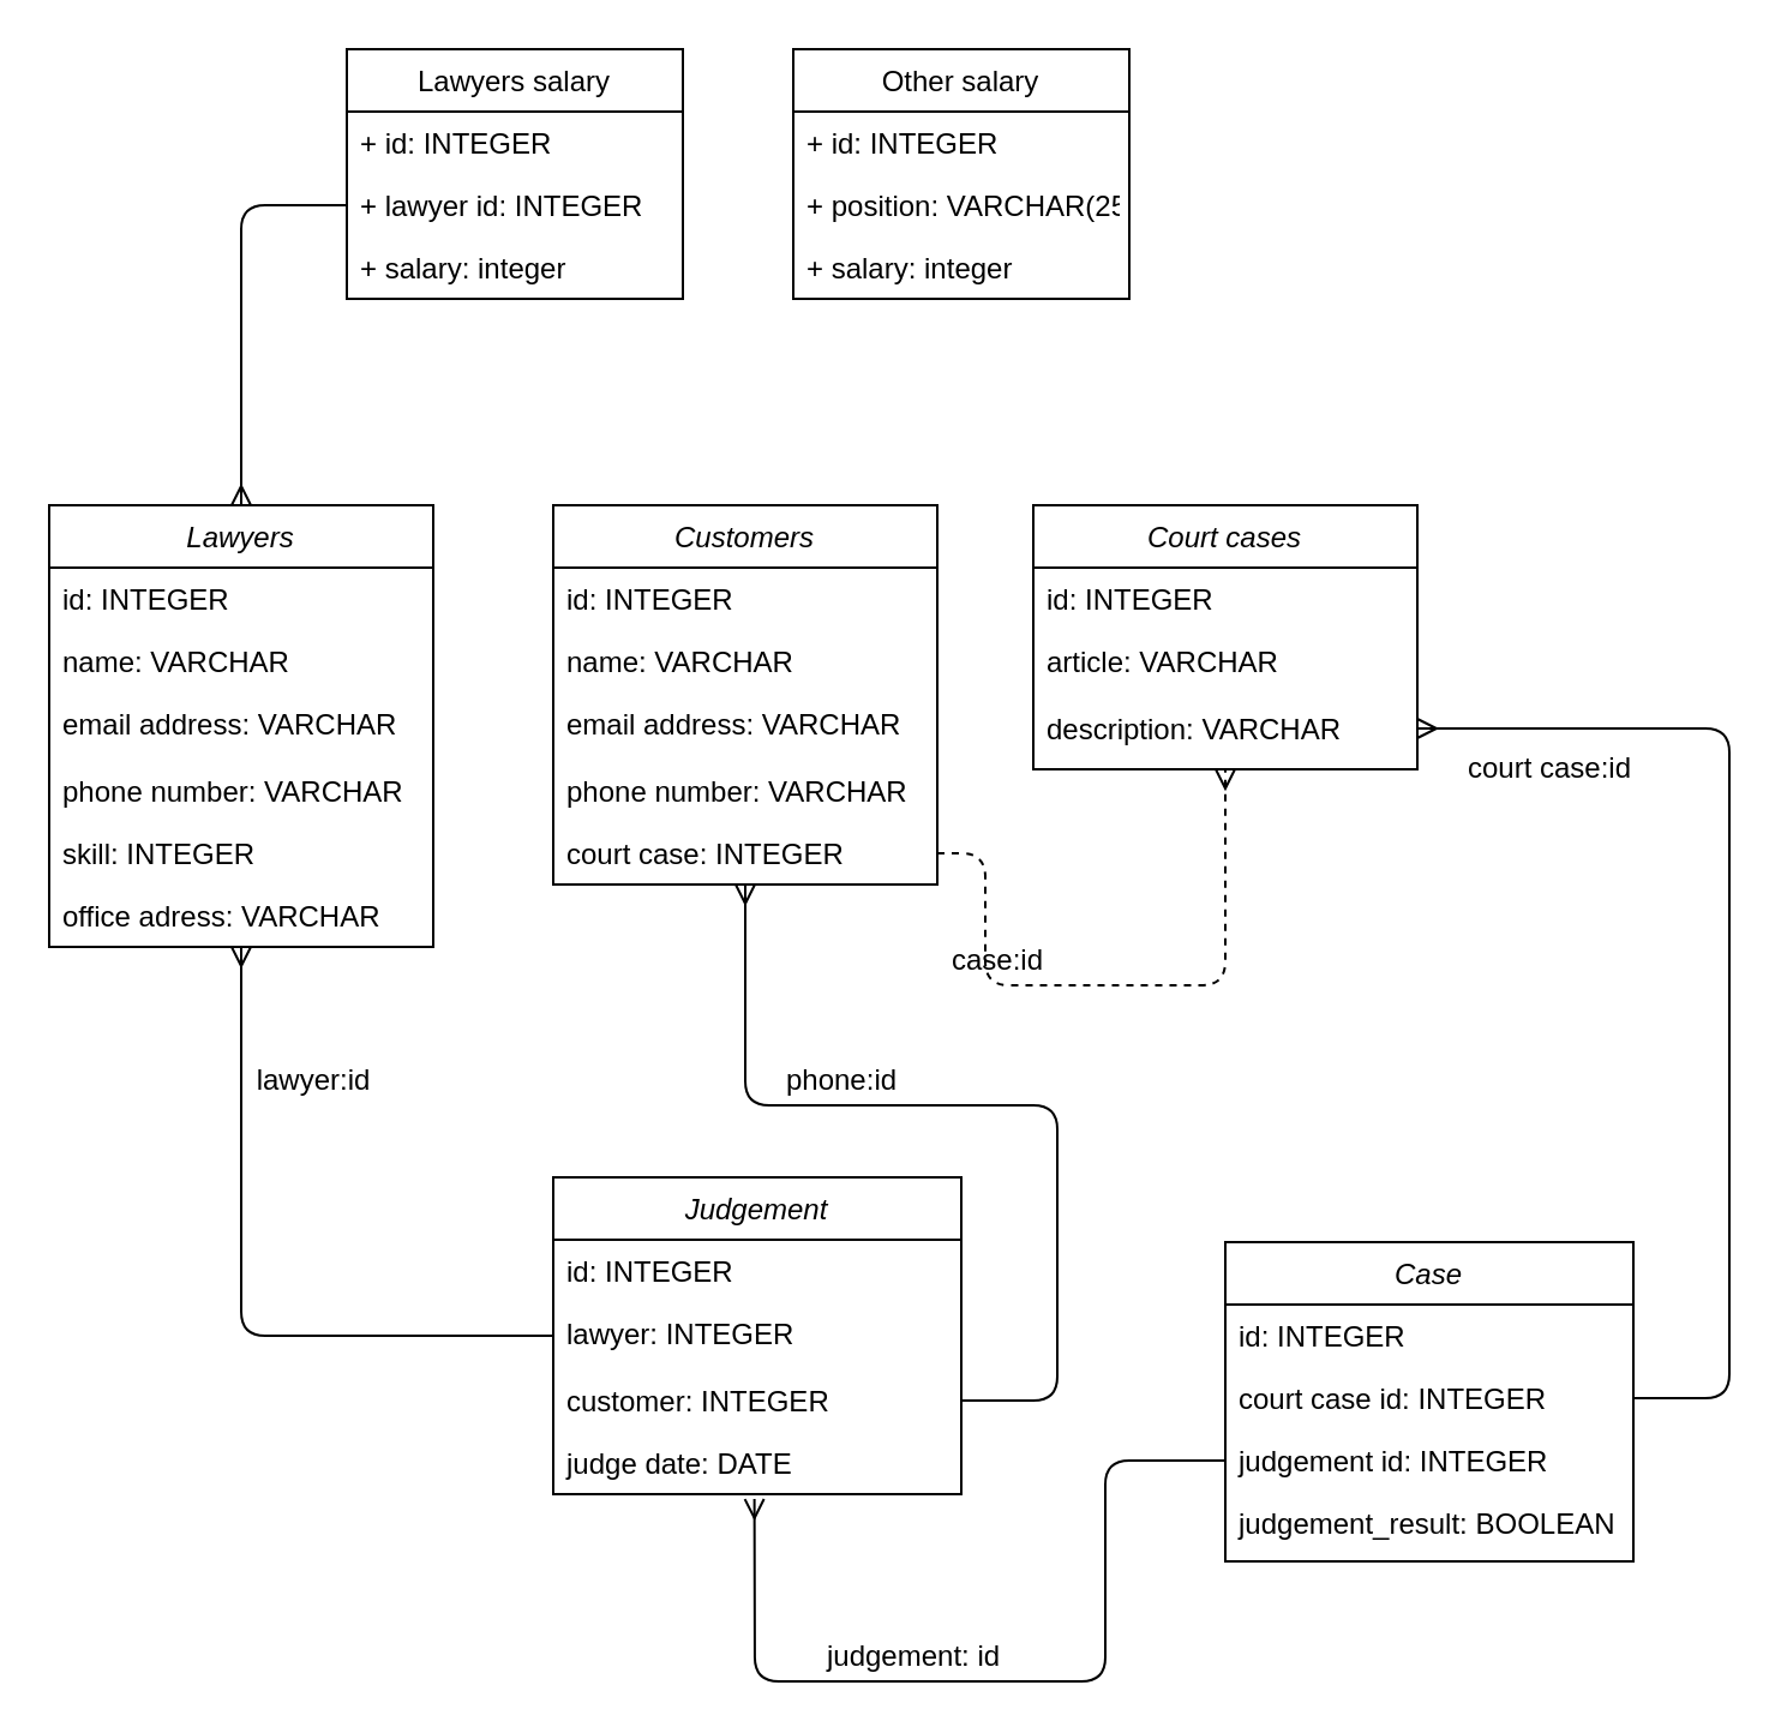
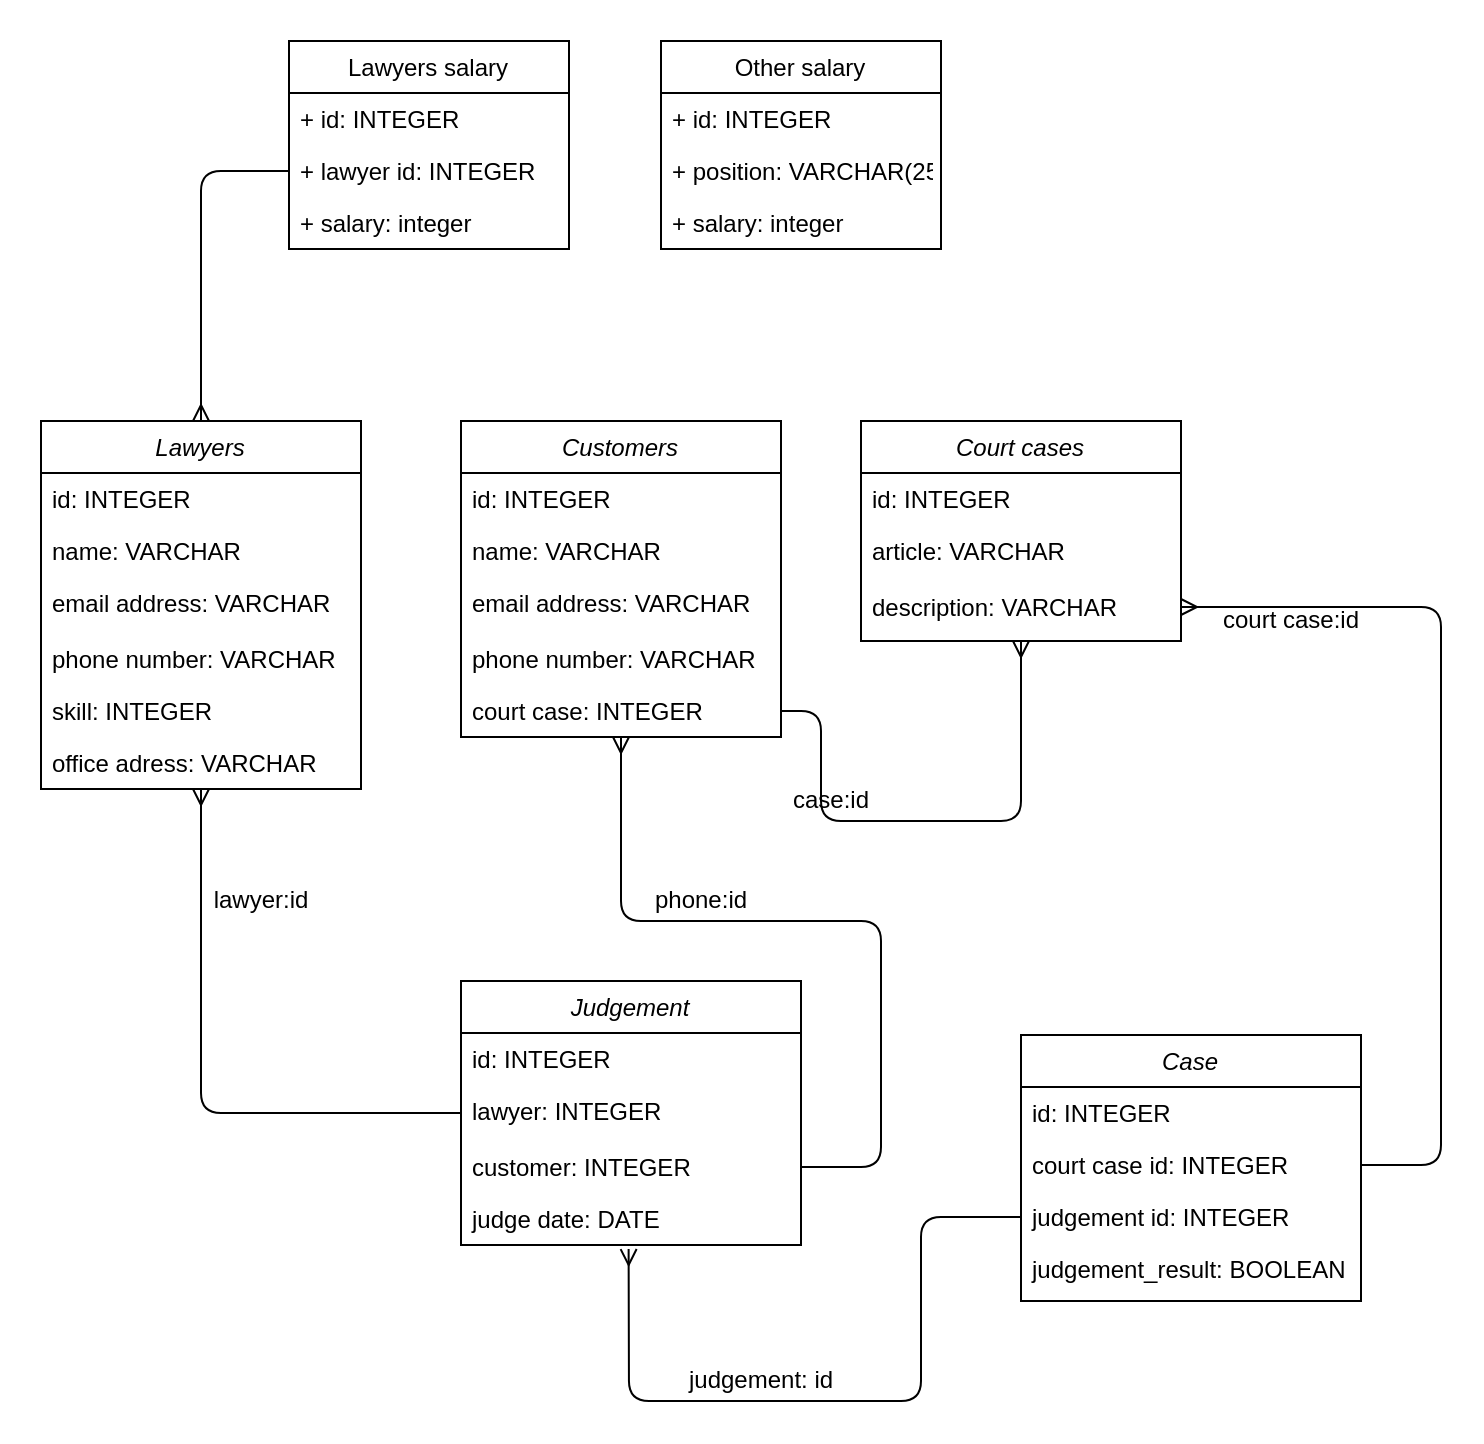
  <mxCell id="0" />
  <mxCell id="1" parent="0" />
  <mxCell id="2" value="Lawyers" style="swimlane;fontStyle=2;align=center;verticalAlign=top;childLayout=stackLayout;horizontal=1;startSize=26;horizontalStack=0;resizeParent=1;resizeLast=0;collapsible=1;marginBottom=0;rounded=0;shadow=0;strokeWidth=1;" parent="1" vertex="1"><mxGeometry x="20" y="210" width="160" height="184" as="geometry"><mxRectangle x="220" y="120" width="160" height="26" as="alternateBounds" /></mxGeometry></mxCell>
  <mxCell id="3" value="id: INTEGER" style="text;align=left;verticalAlign=top;spacingLeft=4;spacingRight=4;overflow=hidden;rotatable=0;points=[[0,0.5],[1,0.5]];portConstraint=eastwest;" parent="2" vertex="1"><mxGeometry y="26" width="160" height="26" as="geometry" /></mxCell>
  <mxCell id="4" value="name: VARCHAR" style="text;align=left;verticalAlign=top;spacingLeft=4;spacingRight=4;overflow=hidden;rotatable=0;points=[[0,0.5],[1,0.5]];portConstraint=eastwest;" parent="2" vertex="1"><mxGeometry y="52" width="160" height="26" as="geometry" /></mxCell>
  <mxCell id="5" value="email address: VARCHAR" style="text;align=left;verticalAlign=top;spacingLeft=4;spacingRight=4;overflow=hidden;rotatable=0;points=[[0,0.5],[1,0.5]];portConstraint=eastwest;rounded=0;shadow=0;html=0;" parent="2" vertex="1"><mxGeometry y="78" width="160" height="28" as="geometry" /></mxCell>
  <mxCell id="6" value="phone number: VARCHAR" style="text;align=left;verticalAlign=top;spacingLeft=4;spacingRight=4;overflow=hidden;rotatable=0;points=[[0,0.5],[1,0.5]];portConstraint=eastwest;rounded=0;shadow=0;html=0;" parent="2" vertex="1"><mxGeometry y="106" width="160" height="26" as="geometry" /></mxCell>
  <mxCell id="7" value="skill: INTEGER" style="text;align=left;verticalAlign=top;spacingLeft=4;spacingRight=4;overflow=hidden;rotatable=0;points=[[0,0.5],[1,0.5]];portConstraint=eastwest;rounded=0;shadow=0;html=0;" parent="2" vertex="1"><mxGeometry y="132" width="160" height="26" as="geometry" /></mxCell>
  <mxCell id="8" value="office adress: VARCHAR" style="text;align=left;verticalAlign=top;spacingLeft=4;spacingRight=4;overflow=hidden;rotatable=0;points=[[0,0.5],[1,0.5]];portConstraint=eastwest;rounded=0;shadow=0;html=0;" parent="2" vertex="1"><mxGeometry y="158" width="160" height="26" as="geometry" /></mxCell>
  <mxCell id="9" value="Customers" style="swimlane;fontStyle=2;align=center;verticalAlign=top;childLayout=stackLayout;horizontal=1;startSize=26;horizontalStack=0;resizeParent=1;resizeLast=0;collapsible=1;marginBottom=0;rounded=0;shadow=0;strokeWidth=1;" parent="1" vertex="1"><mxGeometry x="230" y="210" width="160" height="158" as="geometry"><mxRectangle x="220" y="120" width="160" height="26" as="alternateBounds" /></mxGeometry></mxCell>
  <mxCell id="10" value="id: INTEGER" style="text;align=left;verticalAlign=top;spacingLeft=4;spacingRight=4;overflow=hidden;rotatable=0;points=[[0,0.5],[1,0.5]];portConstraint=eastwest;" parent="9" vertex="1"><mxGeometry y="26" width="160" height="26" as="geometry" /></mxCell>
  <mxCell id="11" value="name: VARCHAR" style="text;align=left;verticalAlign=top;spacingLeft=4;spacingRight=4;overflow=hidden;rotatable=0;points=[[0,0.5],[1,0.5]];portConstraint=eastwest;" parent="9" vertex="1"><mxGeometry y="52" width="160" height="26" as="geometry" /></mxCell>
  <mxCell id="12" value="email address: VARCHAR" style="text;align=left;verticalAlign=top;spacingLeft=4;spacingRight=4;overflow=hidden;rotatable=0;points=[[0,0.5],[1,0.5]];portConstraint=eastwest;rounded=0;shadow=0;html=0;" parent="9" vertex="1"><mxGeometry y="78" width="160" height="28" as="geometry" /></mxCell>
  <mxCell id="13" value="phone number: VARCHAR" style="text;align=left;verticalAlign=top;spacingLeft=4;spacingRight=4;overflow=hidden;rotatable=0;points=[[0,0.5],[1,0.5]];portConstraint=eastwest;rounded=0;shadow=0;html=0;" parent="9" vertex="1"><mxGeometry y="106" width="160" height="26" as="geometry" /></mxCell>
  <mxCell id="14" value="court case: INTEGER" style="text;align=left;verticalAlign=top;spacingLeft=4;spacingRight=4;overflow=hidden;rotatable=0;points=[[0,0.5],[1,0.5]];portConstraint=eastwest;rounded=0;shadow=0;html=0;" parent="9" vertex="1"><mxGeometry y="132" width="160" height="26" as="geometry" /></mxCell>
  <mxCell id="15" value="Court cases" style="swimlane;fontStyle=2;align=center;verticalAlign=top;childLayout=stackLayout;horizontal=1;startSize=26;horizontalStack=0;resizeParent=1;resizeLast=0;collapsible=1;marginBottom=0;rounded=0;shadow=0;strokeWidth=1;" parent="1" vertex="1"><mxGeometry x="430" y="210" width="160" height="110" as="geometry"><mxRectangle x="220" y="120" width="160" height="26" as="alternateBounds" /></mxGeometry></mxCell>
  <mxCell id="16" value="id: INTEGER" style="text;align=left;verticalAlign=top;spacingLeft=4;spacingRight=4;overflow=hidden;rotatable=0;points=[[0,0.5],[1,0.5]];portConstraint=eastwest;" parent="15" vertex="1"><mxGeometry y="26" width="160" height="26" as="geometry" /></mxCell>
  <mxCell id="17" value="article: VARCHAR" style="text;align=left;verticalAlign=top;spacingLeft=4;spacingRight=4;overflow=hidden;rotatable=0;points=[[0,0.5],[1,0.5]];portConstraint=eastwest;rounded=0;shadow=0;html=0;" parent="15" vertex="1"><mxGeometry y="52" width="160" height="28" as="geometry" /></mxCell>
  <mxCell id="18" value="description: VARCHAR" style="text;align=left;verticalAlign=top;spacingLeft=4;spacingRight=4;overflow=hidden;rotatable=0;points=[[0,0.5],[1,0.5]];portConstraint=eastwest;rounded=0;shadow=0;html=0;" parent="15" vertex="1"><mxGeometry y="80" width="160" height="26" as="geometry" /></mxCell>
  <mxCell id="19" value="" style="endArrow=ERmany;html=1;entryX=0.5;entryY=1;entryDx=0;entryDy=0;exitX=0;exitY=0.5;exitDx=0;exitDy=0;endFill=0;" parent="1" source="27" target="2" edge="1"><mxGeometry width="50" height="50" relative="1" as="geometry"><mxPoint x="140" y="490" as="sourcePoint" /><mxPoint x="260" y="460" as="targetPoint" /><Array as="points"><mxPoint x="100" y="556" /><mxPoint x="100" y="450" /></Array></mxGeometry></mxCell>
  <mxCell id="20" value="" style="endArrow=ERmany;html=1;entryX=0.5;entryY=1;entryDx=0;entryDy=0;exitX=1;exitY=0.5;exitDx=0;exitDy=0;endFill=0;" parent="1" source="28" target="9" edge="1"><mxGeometry width="50" height="50" relative="1" as="geometry"><mxPoint x="180" y="381" as="sourcePoint" /><mxPoint x="260" y="460" as="targetPoint" /><Array as="points"><mxPoint x="440" y="583" /><mxPoint x="440" y="460" /><mxPoint x="310" y="460" /></Array></mxGeometry></mxCell>
- <mxCell id="21" value="" style="endArrow=ERmany;html=1;entryX=0.5;entryY=1;entryDx=0;entryDy=0;exitX=1;exitY=0.5;exitDx=0;exitDy=0;endFill=0;dashed=1;" parent="1" source="14" target="15" edge="1"><mxGeometry width="50" height="50" relative="1" as="geometry"><mxPoint x="210" y="510" as="sourcePoint" /><mxPoint x="260" y="460" as="targetPoint" /><Array as="points"><mxPoint x="410" y="355" /><mxPoint x="410" y="410" /><mxPoint x="510" y="410" /></Array></mxGeometry></mxCell>
+ <mxCell id="21" value="" style="endArrow=ERmany;html=1;entryX=0.5;entryY=1;entryDx=0;entryDy=0;exitX=1;exitY=0.5;exitDx=0;exitDy=0;endFill=0;" parent="1" source="14" target="15" edge="1"><mxGeometry width="50" height="50" relative="1" as="geometry"><mxPoint x="210" y="510" as="sourcePoint" /><mxPoint x="260" y="460" as="targetPoint" /><Array as="points"><mxPoint x="410" y="355" /><mxPoint x="410" y="410" /><mxPoint x="510" y="410" /></Array></mxGeometry></mxCell>
  <mxCell id="22" value="lawyer:id" style="text;html=1;align=center;verticalAlign=middle;resizable=0;points=[];autosize=1;strokeColor=none;fillColor=none;" parent="1" vertex="1"><mxGeometry x="100" y="440" width="60" height="20" as="geometry" /></mxCell>
  <mxCell id="23" value="phone:id" style="text;html=1;align=center;verticalAlign=middle;resizable=0;points=[];autosize=1;strokeColor=none;fillColor=none;" parent="1" vertex="1"><mxGeometry x="310" y="440" width="80" height="20" as="geometry" /></mxCell>
  <mxCell id="24" value="case:id" style="text;html=1;align=center;verticalAlign=middle;resizable=0;points=[];autosize=1;strokeColor=none;fillColor=none;" parent="1" vertex="1"><mxGeometry x="390" y="390" width="50" height="20" as="geometry" /></mxCell>
  <mxCell id="25" value="Judgement" style="swimlane;fontStyle=2;align=center;verticalAlign=top;childLayout=stackLayout;horizontal=1;startSize=26;horizontalStack=0;resizeParent=1;resizeLast=0;collapsible=1;marginBottom=0;rounded=0;shadow=0;strokeWidth=1;" parent="1" vertex="1"><mxGeometry x="230" y="490" width="170" height="132" as="geometry"><mxRectangle x="220" y="120" width="160" height="26" as="alternateBounds" /></mxGeometry></mxCell>
  <mxCell id="26" value="id: INTEGER" style="text;align=left;verticalAlign=top;spacingLeft=4;spacingRight=4;overflow=hidden;rotatable=0;points=[[0,0.5],[1,0.5]];portConstraint=eastwest;" parent="25" vertex="1"><mxGeometry y="26" width="170" height="26" as="geometry" /></mxCell>
  <mxCell id="27" value="lawyer: INTEGER" style="text;align=left;verticalAlign=top;spacingLeft=4;spacingRight=4;overflow=hidden;rotatable=0;points=[[0,0.5],[1,0.5]];portConstraint=eastwest;rounded=0;shadow=0;html=0;" parent="25" vertex="1"><mxGeometry y="52" width="170" height="28" as="geometry" /></mxCell>
  <mxCell id="28" value="customer: INTEGER" style="text;align=left;verticalAlign=top;spacingLeft=4;spacingRight=4;overflow=hidden;rotatable=0;points=[[0,0.5],[1,0.5]];portConstraint=eastwest;rounded=0;shadow=0;html=0;" parent="25" vertex="1"><mxGeometry y="80" width="170" height="26" as="geometry" /></mxCell>
  <mxCell id="29" value="judge date: DATE" style="text;align=left;verticalAlign=top;spacingLeft=4;spacingRight=4;overflow=hidden;rotatable=0;points=[[0,0.5],[1,0.5]];portConstraint=eastwest;rounded=0;shadow=0;html=0;" parent="25" vertex="1"><mxGeometry y="106" width="170" height="26" as="geometry" /></mxCell>
  <mxCell id="30" value="Case" style="swimlane;fontStyle=2;align=center;verticalAlign=top;childLayout=stackLayout;horizontal=1;startSize=26;horizontalStack=0;resizeParent=1;resizeLast=0;collapsible=1;marginBottom=0;rounded=0;shadow=0;strokeWidth=1;" parent="1" vertex="1"><mxGeometry x="510" y="517" width="170" height="133" as="geometry"><mxRectangle x="220" y="120" width="160" height="26" as="alternateBounds" /></mxGeometry></mxCell>
  <mxCell id="31" value="id: INTEGER" style="text;align=left;verticalAlign=top;spacingLeft=4;spacingRight=4;overflow=hidden;rotatable=0;points=[[0,0.5],[1,0.5]];portConstraint=eastwest;" parent="30" vertex="1"><mxGeometry y="26" width="170" height="26" as="geometry" /></mxCell>
  <mxCell id="32" value="court case id: INTEGER" style="text;align=left;verticalAlign=top;spacingLeft=4;spacingRight=4;overflow=hidden;rotatable=0;points=[[0,0.5],[1,0.5]];portConstraint=eastwest;rounded=0;shadow=0;html=0;" parent="30" vertex="1"><mxGeometry y="52" width="170" height="26" as="geometry" /></mxCell>
  <mxCell id="33" value="judgement id: INTEGER" style="text;align=left;verticalAlign=top;spacingLeft=4;spacingRight=4;overflow=hidden;rotatable=0;points=[[0,0.5],[1,0.5]];portConstraint=eastwest;rounded=0;shadow=0;html=0;" parent="30" vertex="1"><mxGeometry y="78" width="170" height="26" as="geometry" /></mxCell>
  <mxCell id="34" value="judgement_result: BOOLEAN" style="text;align=left;verticalAlign=top;spacingLeft=4;spacingRight=4;overflow=hidden;rotatable=0;points=[[0,0.5],[1,0.5]];portConstraint=eastwest;rounded=0;shadow=0;html=0;" parent="30" vertex="1"><mxGeometry y="104" width="170" height="26" as="geometry" /></mxCell>
  <mxCell id="35" value="" style="endArrow=ERmany;html=1;exitX=0;exitY=0.5;exitDx=0;exitDy=0;entryX=0.493;entryY=1.078;entryDx=0;entryDy=0;entryPerimeter=0;endFill=0;" parent="1" source="33" target="29" edge="1"><mxGeometry width="50" height="50" relative="1" as="geometry"><mxPoint x="540" y="403" as="sourcePoint" /><mxPoint x="310" y="670" as="targetPoint" /><Array as="points"><mxPoint x="460" y="608" /><mxPoint x="460" y="700" /><mxPoint x="314" y="700" /></Array></mxGeometry></mxCell>
  <mxCell id="36" value="" style="endArrow=ERmany;html=1;entryX=1;entryY=0.5;entryDx=0;entryDy=0;exitX=1;exitY=0.5;exitDx=0;exitDy=0;endFill=0;" parent="1" source="32" target="18" edge="1"><mxGeometry width="50" height="50" relative="1" as="geometry"><mxPoint x="640" y="390" as="sourcePoint" /><mxPoint x="760" y="355" as="targetPoint" /><Array as="points"><mxPoint x="720" y="582" /><mxPoint x="720" y="303" /></Array></mxGeometry></mxCell>
- <mxCell id="37" value="court case:id" style="text;html=1;align=center;verticalAlign=middle;resizable=0;points=[];autosize=1;strokeColor=none;fillColor=none;" parent="1" vertex="1"><mxGeometry x="605" y="310" width="80" height="20" as="geometry" /></mxCell>
+ <mxCell id="37" value="court case:id" style="text;html=1;align=center;verticalAlign=middle;resizable=0;points=[];autosize=1;strokeColor=none;fillColor=none;" parent="1" vertex="1"><mxGeometry x="605" y="300" width="80" height="20" as="geometry" /></mxCell>
  <mxCell id="38" value="judgement: id" style="text;html=1;align=center;verticalAlign=middle;resizable=0;points=[];autosize=1;strokeColor=none;fillColor=none;" parent="1" vertex="1"><mxGeometry x="335" y="680" width="90" height="20" as="geometry" /></mxCell>
  <mxCell id="39" value="Lawyers salary" style="swimlane;fontStyle=0;childLayout=stackLayout;horizontal=1;startSize=26;fillColor=none;horizontalStack=0;resizeParent=1;resizeParentMax=0;resizeLast=0;collapsible=1;marginBottom=0;" vertex="1" parent="1"><mxGeometry x="144" y="20" width="140" height="104" as="geometry" /></mxCell>
  <mxCell id="40" value="+ id: INTEGER" style="text;strokeColor=none;fillColor=none;align=left;verticalAlign=top;spacingLeft=4;spacingRight=4;overflow=hidden;rotatable=0;points=[[0,0.5],[1,0.5]];portConstraint=eastwest;" vertex="1" parent="39"><mxGeometry y="26" width="140" height="26" as="geometry" /></mxCell>
  <mxCell id="41" value="+ lawyer id: INTEGER" style="text;strokeColor=none;fillColor=none;align=left;verticalAlign=top;spacingLeft=4;spacingRight=4;overflow=hidden;rotatable=0;points=[[0,0.5],[1,0.5]];portConstraint=eastwest;" vertex="1" parent="39"><mxGeometry y="52" width="140" height="26" as="geometry" /></mxCell>
  <mxCell id="42" value="+ salary: integer" style="text;strokeColor=none;fillColor=none;align=left;verticalAlign=top;spacingLeft=4;spacingRight=4;overflow=hidden;rotatable=0;points=[[0,0.5],[1,0.5]];portConstraint=eastwest;" vertex="1" parent="39"><mxGeometry y="78" width="140" height="26" as="geometry" /></mxCell>
  <mxCell id="43" style="rounded=1;orthogonalLoop=1;jettySize=auto;html=1;exitX=0;exitY=0.5;exitDx=0;exitDy=0;entryX=0.5;entryY=0;entryDx=0;entryDy=0;endArrow=ERmany;endFill=0;edgeStyle=orthogonalEdgeStyle;" edge="1" parent="1" source="41" target="2"><mxGeometry relative="1" as="geometry" /></mxCell>
  <mxCell id="44" value="Other salary" style="swimlane;fontStyle=0;childLayout=stackLayout;horizontal=1;startSize=26;fillColor=none;horizontalStack=0;resizeParent=1;resizeParentMax=0;resizeLast=0;collapsible=1;marginBottom=0;" vertex="1" parent="1"><mxGeometry x="330" y="20" width="140" height="104" as="geometry" /></mxCell>
  <mxCell id="45" value="+ id: INTEGER" style="text;strokeColor=none;fillColor=none;align=left;verticalAlign=top;spacingLeft=4;spacingRight=4;overflow=hidden;rotatable=0;points=[[0,0.5],[1,0.5]];portConstraint=eastwest;" vertex="1" parent="44"><mxGeometry y="26" width="140" height="26" as="geometry" /></mxCell>
  <mxCell id="46" value="+ position: VARCHAR(255)" style="text;strokeColor=none;fillColor=none;align=left;verticalAlign=top;spacingLeft=4;spacingRight=4;overflow=hidden;rotatable=0;points=[[0,0.5],[1,0.5]];portConstraint=eastwest;" vertex="1" parent="44"><mxGeometry y="52" width="140" height="26" as="geometry" /></mxCell>
  <mxCell id="47" value="+ salary: integer" style="text;strokeColor=none;fillColor=none;align=left;verticalAlign=top;spacingLeft=4;spacingRight=4;overflow=hidden;rotatable=0;points=[[0,0.5],[1,0.5]];portConstraint=eastwest;" vertex="1" parent="44"><mxGeometry y="78" width="140" height="26" as="geometry" /></mxCell>
